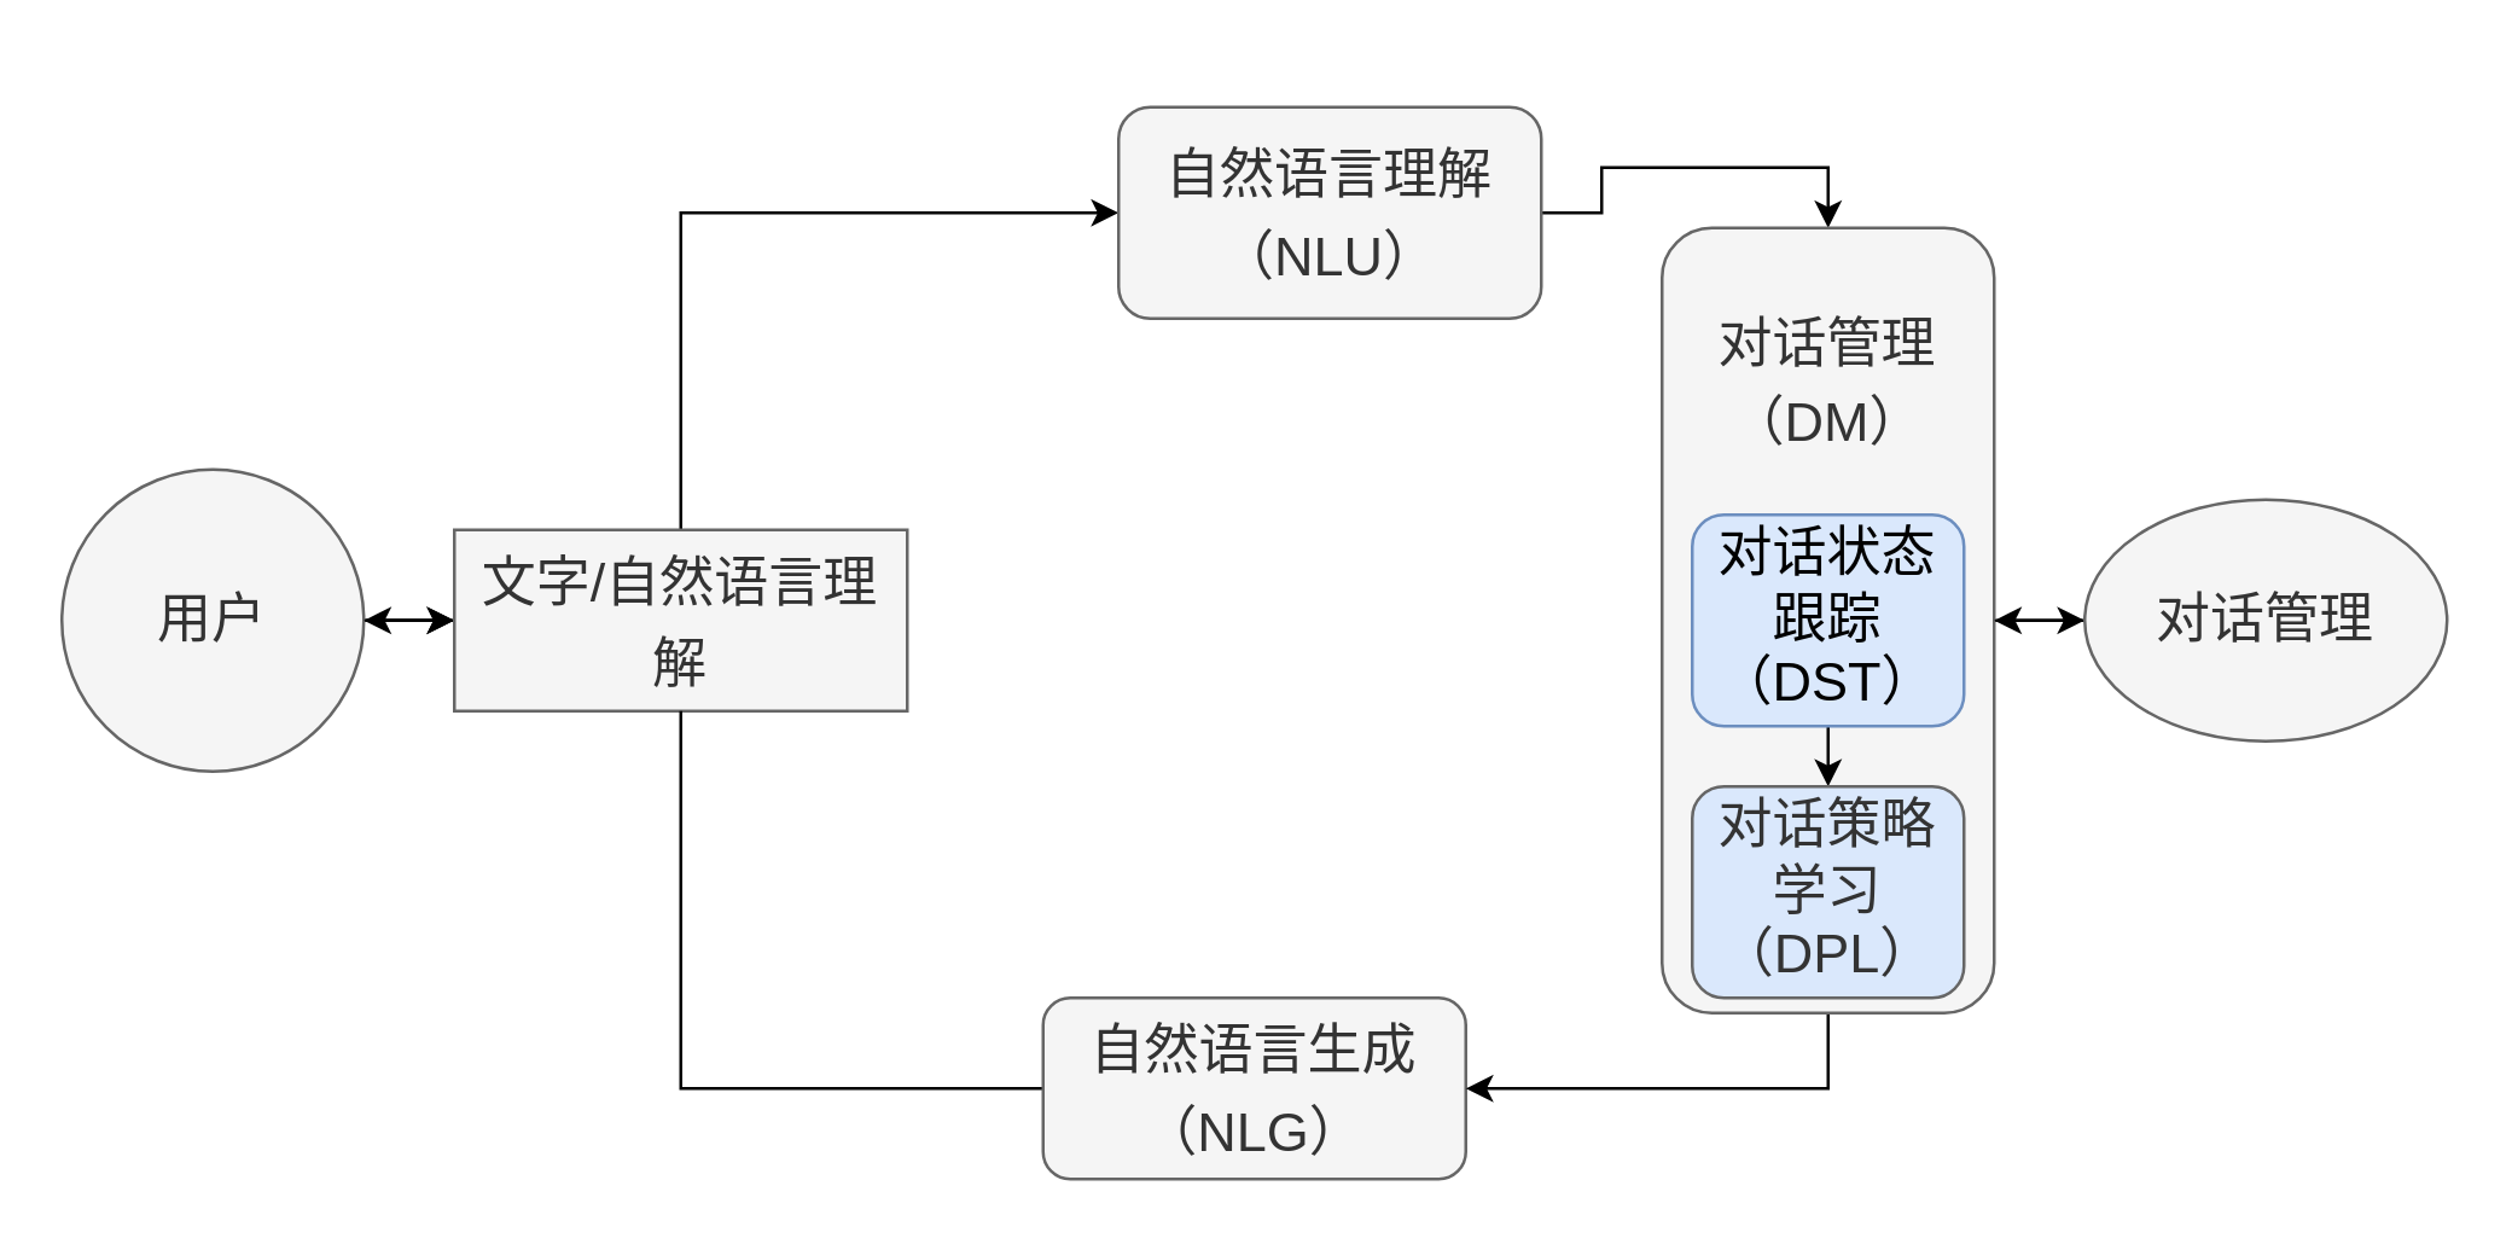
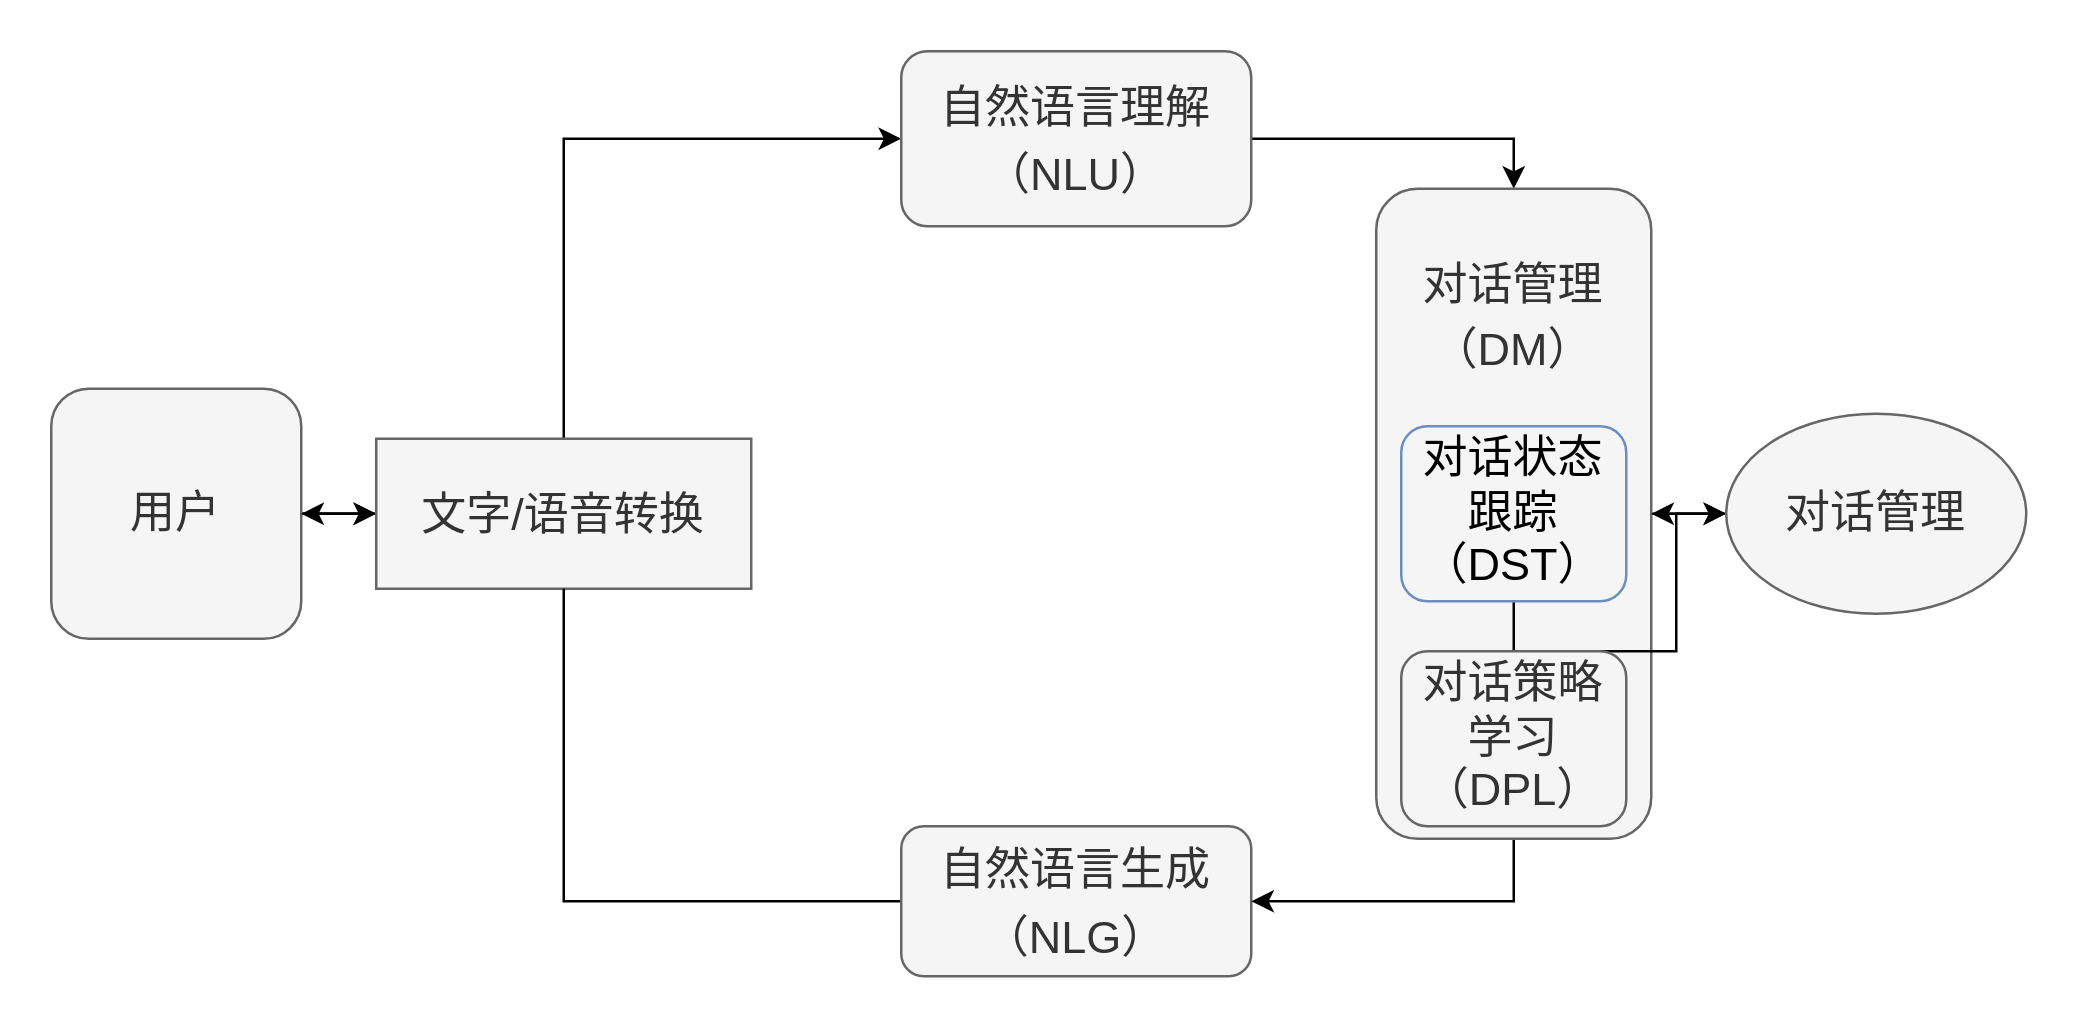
  <mxCell id="0" />
  <mxCell id="1" parent="0" />
  <mxCell id="2" style="edgeStyle=orthogonalEdgeStyle;rounded=0;orthogonalLoop=1;jettySize=auto;html=1;exitX=1;exitY=0.5;exitDx=0;exitDy=0;entryX=0;entryY=0.5;entryDx=0;entryDy=0;fontSize=22;" parent="1" source="4" target="7" edge="1"><mxGeometry relative="1" as="geometry" /></mxCell>
  <mxCell id="3" value="" style="edgeStyle=orthogonalEdgeStyle;rounded=0;orthogonalLoop=1;jettySize=auto;html=1;fontSize=18;" parent="1" source="4" target="7" edge="1"><mxGeometry relative="1" as="geometry" /></mxCell>
- <mxCell id="4" value="&lt;font style=&quot;font-size: 18px;&quot;&gt;用户&lt;/font&gt;" style="ellipse;whiteSpace=wrap;html=1;aspect=fixed;fillColor=#f5f5f5;fontColor=#333333;strokeColor=#666666;" parent="1" vertex="1"><mxGeometry x="20" y="155" width="100" height="100" as="geometry" /></mxCell>
+ <mxCell id="4" value="&lt;font style=&quot;font-size: 18px;&quot;&gt;用户&lt;/font&gt;" style="whiteSpace=wrap;html=1;aspect=fixed;fillColor=#f5f5f5;fontColor=#333333;strokeColor=#666666;rounded=1;" parent="1" vertex="1"><mxGeometry x="20" y="155" width="100" height="100" as="geometry" /></mxCell>
  <mxCell id="5" style="edgeStyle=orthogonalEdgeStyle;rounded=0;orthogonalLoop=1;jettySize=auto;html=1;exitX=0.5;exitY=0;exitDx=0;exitDy=0;entryX=0;entryY=0.5;entryDx=0;entryDy=0;fontSize=22;" parent="1" source="7" target="9" edge="1"><mxGeometry relative="1" as="geometry" /></mxCell>
  <mxCell id="6" style="edgeStyle=orthogonalEdgeStyle;rounded=0;orthogonalLoop=1;jettySize=auto;html=1;exitX=0;exitY=0.5;exitDx=0;exitDy=0;entryX=1;entryY=0.5;entryDx=0;entryDy=0;fontSize=18;" parent="1" source="7" target="4" edge="1"><mxGeometry relative="1" as="geometry" /></mxCell>
- <mxCell id="7" value="&lt;font style=&quot;font-size: 18px;&quot;&gt;文字/自然语言理解&lt;/font&gt;" style="rounded=0;whiteSpace=wrap;html=1;fontSize=22;fillColor=#f5f5f5;fontColor=#333333;strokeColor=#666666;" parent="1" vertex="1"><mxGeometry x="150" y="175" width="150" height="60" as="geometry" /></mxCell>
+ <mxCell id="7" value="&lt;font style=&quot;font-size: 18px;&quot;&gt;文字/语音转换&lt;/font&gt;" style="rounded=0;whiteSpace=wrap;html=1;fontSize=22;fillColor=#f5f5f5;fontColor=#333333;strokeColor=#666666;" parent="1" vertex="1"><mxGeometry x="150" y="175" width="150" height="60" as="geometry" /></mxCell>
  <mxCell id="8" style="edgeStyle=orthogonalEdgeStyle;rounded=0;orthogonalLoop=1;jettySize=auto;html=1;exitX=1;exitY=0.5;exitDx=0;exitDy=0;entryX=0.5;entryY=0;entryDx=0;entryDy=0;fontSize=22;" parent="1" source="9" target="14" edge="1"><mxGeometry relative="1" as="geometry" /></mxCell>
- <mxCell id="9" value="&lt;font style=&quot;font-size: 18px;&quot;&gt;自然语言理解（NLU）&lt;/font&gt;" style="rounded=1;whiteSpace=wrap;html=1;fontSize=22;fillColor=#f5f5f5;fontColor=#333333;strokeColor=#666666;" parent="1" vertex="1"><mxGeometry x="370" y="35" width="140" height="70" as="geometry" /></mxCell>
+ <mxCell id="9" value="&lt;font style=&quot;font-size: 18px;&quot;&gt;自然语言理解（NLU）&lt;/font&gt;" style="rounded=1;whiteSpace=wrap;html=1;fontSize=22;fillColor=#f5f5f5;fontColor=#333333;strokeColor=#666666;" parent="1" vertex="1"><mxGeometry x="360" y="20" width="140" height="70" as="geometry" /></mxCell>
  <mxCell id="10" style="edgeStyle=orthogonalEdgeStyle;rounded=0;orthogonalLoop=1;jettySize=auto;html=1;exitX=0;exitY=0.5;exitDx=0;exitDy=0;entryX=0.5;entryY=1;entryDx=0;entryDy=0;fontSize=22;endArrow=none;" parent="1" source="11" target="7" edge="1"><mxGeometry relative="1" as="geometry" /></mxCell>
- <mxCell id="11" value="&lt;font style=&quot;font-size: 18px;&quot;&gt;自然语言生成&lt;br&gt;（NLG）&lt;/font&gt;" style="rounded=1;whiteSpace=wrap;html=1;fontSize=22;fillColor=#f5f5f5;fontColor=#333333;strokeColor=#666666;" parent="1" vertex="1"><mxGeometry x="345" y="330" width="140" height="60" as="geometry" /></mxCell>
+ <mxCell id="11" value="&lt;font style=&quot;font-size: 18px;&quot;&gt;自然语言生成&lt;br&gt;（NLG）&lt;/font&gt;" style="rounded=1;whiteSpace=wrap;html=1;fontSize=22;fillColor=#f5f5f5;fontColor=#333333;strokeColor=#666666;" parent="1" vertex="1"><mxGeometry x="360" y="330" width="140" height="60" as="geometry" /></mxCell>
  <mxCell id="12" style="edgeStyle=orthogonalEdgeStyle;rounded=0;orthogonalLoop=1;jettySize=auto;html=1;exitX=0.5;exitY=1;exitDx=0;exitDy=0;entryX=1;entryY=0.5;entryDx=0;entryDy=0;fontSize=22;" parent="1" source="14" target="11" edge="1"><mxGeometry relative="1" as="geometry" /></mxCell>
  <mxCell id="13" style="edgeStyle=orthogonalEdgeStyle;rounded=0;orthogonalLoop=1;jettySize=auto;html=1;exitX=1;exitY=0.5;exitDx=0;exitDy=0;entryX=0;entryY=0.5;entryDx=0;entryDy=0;fontSize=18;" parent="1" source="14" target="19" edge="1"><mxGeometry relative="1" as="geometry" /></mxCell>
  <mxCell id="14" value="&lt;font style=&quot;font-size: 18px;&quot;&gt;对话管理（DM）&lt;br&gt;&lt;br&gt;&lt;br&gt;&lt;br&gt;&lt;br&gt;&lt;br&gt;&lt;br&gt;&lt;/font&gt;" style="rounded=1;whiteSpace=wrap;html=1;fontSize=22;fillColor=#f5f5f5;fontColor=#333333;strokeColor=#666666;" parent="1" vertex="1"><mxGeometry x="550" y="75" width="110" height="260" as="geometry" /></mxCell>
- <mxCell id="15" style="edgeStyle=orthogonalEdgeStyle;rounded=0;orthogonalLoop=1;jettySize=auto;html=1;exitX=0.5;exitY=1;exitDx=0;exitDy=0;entryX=0.5;entryY=0;entryDx=0;entryDy=0;fontSize=18;" parent="1" source="16" target="17" edge="1"><mxGeometry relative="1" as="geometry" /></mxCell>
- <mxCell id="16" value="对话状态跟踪（DST）" style="rounded=1;whiteSpace=wrap;html=1;fontSize=18;fillColor=#dae8fc;strokeColor=#6c8ebf;" parent="1" vertex="1"><mxGeometry x="560" y="170" width="90" height="70" as="geometry" /></mxCell>
- <mxCell id="17" value="对话策略学习（DPL）" style="rounded=1;whiteSpace=wrap;html=1;fontSize=18;fillColor=#dae8fc;fontColor=#333333;strokeColor=#666666;" parent="1" vertex="1"><mxGeometry x="560" y="260" width="90" height="70" as="geometry" /></mxCell>
+ <mxCell id="15" style="edgeStyle=orthogonalEdgeStyle;rounded=0;orthogonalLoop=1;jettySize=auto;html=1;exitX=0.5;exitY=1;exitDx=0;exitDy=0;fontSize=18;" parent="1" source="16" target="19" edge="1"><mxGeometry relative="1" as="geometry" /></mxCell>
+ <mxCell id="16" value="对话状态跟踪（DST）" style="rounded=1;whiteSpace=wrap;html=1;fontSize=18;fillColor=#f5f5f5;strokeColor=#6c8ebf;" parent="1" vertex="1"><mxGeometry x="560" y="170" width="90" height="70" as="geometry" /></mxCell>
+ <mxCell id="17" value="对话策略学习（DPL）" style="rounded=1;whiteSpace=wrap;html=1;fontSize=18;fillColor=#f5f5f5;fontColor=#333333;strokeColor=#666666;" parent="1" vertex="1"><mxGeometry x="560" y="260" width="90" height="70" as="geometry" /></mxCell>
  <mxCell id="18" style="edgeStyle=orthogonalEdgeStyle;rounded=0;orthogonalLoop=1;jettySize=auto;html=1;exitX=0;exitY=0.5;exitDx=0;exitDy=0;fontSize=18;" parent="1" source="19" target="14" edge="1"><mxGeometry relative="1" as="geometry" /></mxCell>
  <mxCell id="19" value="对话管理" style="ellipse;whiteSpace=wrap;html=1;fontSize=18;fillColor=#f5f5f5;fontColor=#333333;strokeColor=#666666;" parent="1" vertex="1"><mxGeometry x="690" y="165" width="120" height="80" as="geometry" /></mxCell>
